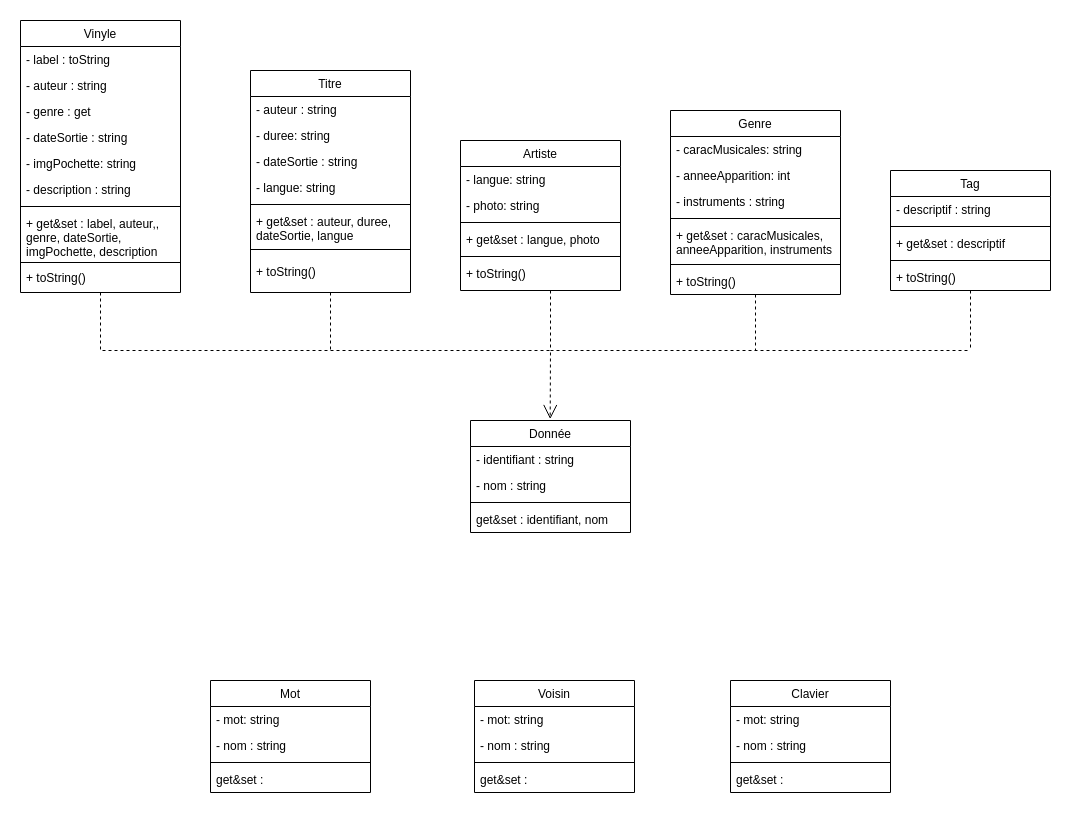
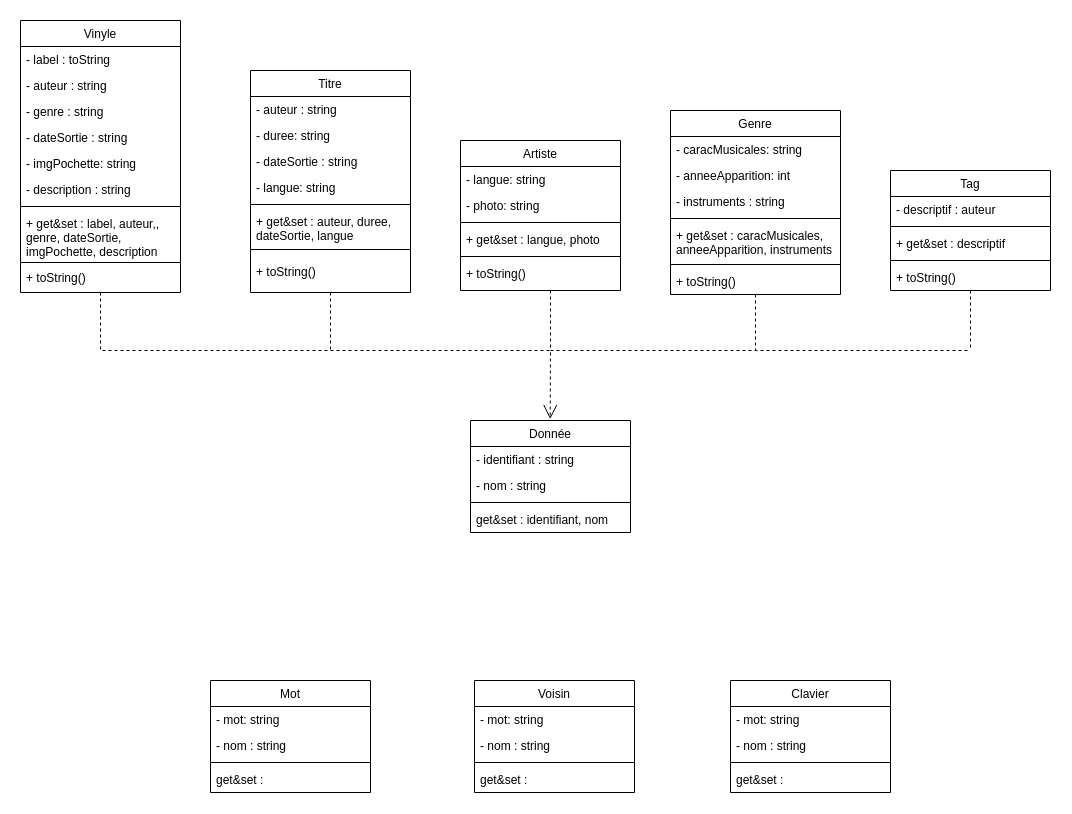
  <mxCell id="0" />
  <mxCell id="1" parent="0" />
  <mxCell id="2" value="Vinyle" style="swimlane;fontStyle=0;align=center;verticalAlign=top;childLayout=stackLayout;horizontal=1;startSize=26;horizontalStack=0;resizeParent=1;resizeLast=0;collapsible=1;marginBottom=0;rounded=0;shadow=0;strokeWidth=1;" vertex="1" parent="1"><mxGeometry x="20" y="20" width="160" height="272" as="geometry"><mxRectangle x="130" y="380" width="160" height="26" as="alternateBounds" /></mxGeometry></mxCell>
  <mxCell id="3" value="- label : toString" style="text;align=left;verticalAlign=top;spacingLeft=4;spacingRight=4;overflow=hidden;rotatable=0;points=[[0,0.5],[1,0.5]];portConstraint=eastwest;" vertex="1" parent="2"><mxGeometry y="26" width="160" height="26" as="geometry" /></mxCell>
  <mxCell id="4" value="- auteur : string" style="text;align=left;verticalAlign=top;spacingLeft=4;spacingRight=4;overflow=hidden;rotatable=0;points=[[0,0.5],[1,0.5]];portConstraint=eastwest;rounded=0;shadow=0;html=0;" vertex="1" parent="2"><mxGeometry y="52" width="160" height="26" as="geometry" /></mxCell>
- <mxCell id="5" value="- genre : get" style="text;align=left;verticalAlign=top;spacingLeft=4;spacingRight=4;overflow=hidden;rotatable=0;points=[[0,0.5],[1,0.5]];portConstraint=eastwest;rounded=0;shadow=0;html=0;" vertex="1" parent="2"><mxGeometry y="78" width="160" height="26" as="geometry" /></mxCell>
+ <mxCell id="5" value="- genre : string" style="text;align=left;verticalAlign=top;spacingLeft=4;spacingRight=4;overflow=hidden;rotatable=0;points=[[0,0.5],[1,0.5]];portConstraint=eastwest;rounded=0;shadow=0;html=0;" vertex="1" parent="2"><mxGeometry y="78" width="160" height="26" as="geometry" /></mxCell>
  <mxCell id="6" value="- dateSortie : string" style="text;align=left;verticalAlign=top;spacingLeft=4;spacingRight=4;overflow=hidden;rotatable=0;points=[[0,0.5],[1,0.5]];portConstraint=eastwest;rounded=0;shadow=0;html=0;" vertex="1" parent="2"><mxGeometry y="104" width="160" height="26" as="geometry" /></mxCell>
  <mxCell id="7" value="- imgPochette: string" style="text;align=left;verticalAlign=top;spacingLeft=4;spacingRight=4;overflow=hidden;rotatable=0;points=[[0,0.5],[1,0.5]];portConstraint=eastwest;rounded=0;shadow=0;html=0;" vertex="1" parent="2"><mxGeometry y="130" width="160" height="26" as="geometry" /></mxCell>
  <mxCell id="8" value="- description : string" style="text;align=left;verticalAlign=top;spacingLeft=4;spacingRight=4;overflow=hidden;rotatable=0;points=[[0,0.5],[1,0.5]];portConstraint=eastwest;rounded=0;shadow=0;html=0;" vertex="1" parent="2"><mxGeometry y="156" width="160" height="26" as="geometry" /></mxCell>
  <mxCell id="9" value="" style="line;html=1;strokeWidth=1;align=left;verticalAlign=middle;spacingTop=-1;spacingLeft=3;spacingRight=3;rotatable=0;labelPosition=right;points=[];portConstraint=eastwest;" vertex="1" parent="2"><mxGeometry y="182" width="160" height="8" as="geometry" /></mxCell>
  <mxCell id="10" value="+ get&amp;set : label, auteur,,&#10;genre, dateSortie,&#10;imgPochette, description&#10;" style="text;align=left;verticalAlign=top;spacingLeft=4;spacingRight=4;overflow=hidden;rotatable=0;points=[[0,0.5],[1,0.5]];portConstraint=eastwest;" vertex="1" parent="2"><mxGeometry y="190" width="160" height="50" as="geometry" /></mxCell>
  <mxCell id="11" value="" style="line;html=1;strokeWidth=1;align=left;verticalAlign=middle;spacingTop=-1;spacingLeft=3;spacingRight=3;rotatable=0;labelPosition=right;points=[];portConstraint=eastwest;" vertex="1" parent="2"><mxGeometry y="240" width="160" height="4" as="geometry" /></mxCell>
  <mxCell id="12" value="+ toString()" style="text;align=left;verticalAlign=top;spacingLeft=4;spacingRight=4;overflow=hidden;rotatable=0;points=[[0,0.5],[1,0.5]];portConstraint=eastwest;" vertex="1" parent="2"><mxGeometry y="244" width="160" height="18" as="geometry" /></mxCell>
  <mxCell id="13" value="Donnée" style="swimlane;fontStyle=0;align=center;verticalAlign=top;childLayout=stackLayout;horizontal=1;startSize=26;horizontalStack=0;resizeParent=1;resizeLast=0;collapsible=1;marginBottom=0;rounded=0;shadow=0;strokeWidth=1;" vertex="1" parent="1"><mxGeometry x="470" y="420" width="160" height="112" as="geometry"><mxRectangle x="230" y="140" width="160" height="26" as="alternateBounds" /></mxGeometry></mxCell>
  <mxCell id="14" value="- identifiant : string" style="text;align=left;verticalAlign=top;spacingLeft=4;spacingRight=4;overflow=hidden;rotatable=0;points=[[0,0.5],[1,0.5]];portConstraint=eastwest;" vertex="1" parent="13"><mxGeometry y="26" width="160" height="26" as="geometry" /></mxCell>
  <mxCell id="15" value="- nom : string" style="text;align=left;verticalAlign=top;spacingLeft=4;spacingRight=4;overflow=hidden;rotatable=0;points=[[0,0.5],[1,0.5]];portConstraint=eastwest;rounded=0;shadow=0;html=0;" vertex="1" parent="13"><mxGeometry y="52" width="160" height="26" as="geometry" /></mxCell>
  <mxCell id="16" value="" style="line;html=1;strokeWidth=1;align=left;verticalAlign=middle;spacingTop=-1;spacingLeft=3;spacingRight=3;rotatable=0;labelPosition=right;points=[];portConstraint=eastwest;" vertex="1" parent="13"><mxGeometry y="78" width="160" height="8" as="geometry" /></mxCell>
  <mxCell id="17" value="get&amp;set : identifiant, nom" style="text;align=left;verticalAlign=top;spacingLeft=4;spacingRight=4;overflow=hidden;rotatable=0;points=[[0,0.5],[1,0.5]];portConstraint=eastwest;" vertex="1" parent="13"><mxGeometry y="86" width="160" height="26" as="geometry" /></mxCell>
  <mxCell id="18" value="" style="endArrow=open;dashed=1;endFill=0;endSize=12;html=1;rounded=0;exitX=0.5;exitY=1;exitDx=0;exitDy=0;entryX=0.498;entryY=-0.013;entryDx=0;entryDy=0;entryPerimeter=0;" edge="1" parent="1" source="2" target="13"><mxGeometry width="160" relative="1" as="geometry"><mxPoint x="90" y="290" as="sourcePoint" /><mxPoint x="550" y="400" as="targetPoint" /><Array as="points"><mxPoint x="100" y="350" /><mxPoint x="550" y="350" /></Array></mxGeometry></mxCell>
  <mxCell id="19" value="Titre" style="swimlane;fontStyle=0;align=center;verticalAlign=top;childLayout=stackLayout;horizontal=1;startSize=26;horizontalStack=0;resizeParent=1;resizeLast=0;collapsible=1;marginBottom=0;rounded=0;shadow=0;strokeWidth=1;" vertex="1" parent="1"><mxGeometry x="250" y="70" width="160" height="222" as="geometry"><mxRectangle x="130" y="380" width="160" height="26" as="alternateBounds" /></mxGeometry></mxCell>
  <mxCell id="20" value="- auteur : string" style="text;align=left;verticalAlign=top;spacingLeft=4;spacingRight=4;overflow=hidden;rotatable=0;points=[[0,0.5],[1,0.5]];portConstraint=eastwest;rounded=0;shadow=0;html=0;" vertex="1" parent="19"><mxGeometry y="26" width="160" height="26" as="geometry" /></mxCell>
  <mxCell id="21" value="- duree: string" style="text;align=left;verticalAlign=top;spacingLeft=4;spacingRight=4;overflow=hidden;rotatable=0;points=[[0,0.5],[1,0.5]];portConstraint=eastwest;rounded=0;shadow=0;html=0;" vertex="1" parent="19"><mxGeometry y="52" width="160" height="26" as="geometry" /></mxCell>
  <mxCell id="22" value="- dateSortie : string" style="text;align=left;verticalAlign=top;spacingLeft=4;spacingRight=4;overflow=hidden;rotatable=0;points=[[0,0.5],[1,0.5]];portConstraint=eastwest;rounded=0;shadow=0;html=0;" vertex="1" parent="19"><mxGeometry y="78" width="160" height="26" as="geometry" /></mxCell>
  <mxCell id="23" value="- langue: string" style="text;align=left;verticalAlign=top;spacingLeft=4;spacingRight=4;overflow=hidden;rotatable=0;points=[[0,0.5],[1,0.5]];portConstraint=eastwest;rounded=0;shadow=0;html=0;" vertex="1" parent="19"><mxGeometry y="104" width="160" height="26" as="geometry" /></mxCell>
  <mxCell id="24" value="" style="line;html=1;strokeWidth=1;align=left;verticalAlign=middle;spacingTop=-1;spacingLeft=3;spacingRight=3;rotatable=0;labelPosition=right;points=[];portConstraint=eastwest;" vertex="1" parent="19"><mxGeometry y="130" width="160" height="8" as="geometry" /></mxCell>
  <mxCell id="25" value="+ get&amp;set : auteur, duree,&#10;dateSortie, langue&#10;" style="text;align=left;verticalAlign=top;spacingLeft=4;spacingRight=4;overflow=hidden;rotatable=0;points=[[0,0.5],[1,0.5]];portConstraint=eastwest;" vertex="1" parent="19"><mxGeometry y="138" width="160" height="32" as="geometry" /></mxCell>
  <mxCell id="26" value="" style="line;html=1;strokeWidth=1;align=left;verticalAlign=middle;spacingTop=-1;spacingLeft=3;spacingRight=3;rotatable=0;labelPosition=right;points=[];portConstraint=eastwest;" vertex="1" parent="19"><mxGeometry y="170" width="160" height="18" as="geometry" /></mxCell>
  <mxCell id="27" value="+ toString()" style="text;align=left;verticalAlign=top;spacingLeft=4;spacingRight=4;overflow=hidden;rotatable=0;points=[[0,0.5],[1,0.5]];portConstraint=eastwest;" vertex="1" parent="19"><mxGeometry y="188" width="160" height="34" as="geometry" /></mxCell>
  <mxCell id="28" value="" style="endArrow=none;dashed=1;html=1;rounded=0;exitX=0.5;exitY=1;exitDx=0;exitDy=0;" edge="1" parent="1" source="19"><mxGeometry width="50" height="50" relative="1" as="geometry"><mxPoint x="334" y="290" as="sourcePoint" /><mxPoint x="330" y="350" as="targetPoint" /></mxGeometry></mxCell>
  <mxCell id="29" value="Artiste" style="swimlane;fontStyle=0;align=center;verticalAlign=top;childLayout=stackLayout;horizontal=1;startSize=26;horizontalStack=0;resizeParent=1;resizeLast=0;collapsible=1;marginBottom=0;rounded=0;shadow=0;strokeWidth=1;" vertex="1" parent="1"><mxGeometry x="460" y="140" width="160" height="150" as="geometry"><mxRectangle x="130" y="380" width="160" height="26" as="alternateBounds" /></mxGeometry></mxCell>
  <mxCell id="30" value="- langue: string" style="text;align=left;verticalAlign=top;spacingLeft=4;spacingRight=4;overflow=hidden;rotatable=0;points=[[0,0.5],[1,0.5]];portConstraint=eastwest;rounded=0;shadow=0;html=0;" vertex="1" parent="29"><mxGeometry y="26" width="160" height="26" as="geometry" /></mxCell>
  <mxCell id="31" value="- photo: string" style="text;align=left;verticalAlign=top;spacingLeft=4;spacingRight=4;overflow=hidden;rotatable=0;points=[[0,0.5],[1,0.5]];portConstraint=eastwest;rounded=0;shadow=0;html=0;" vertex="1" parent="29"><mxGeometry y="52" width="160" height="26" as="geometry" /></mxCell>
  <mxCell id="32" value="" style="line;html=1;strokeWidth=1;align=left;verticalAlign=middle;spacingTop=-1;spacingLeft=3;spacingRight=3;rotatable=0;labelPosition=right;points=[];portConstraint=eastwest;" vertex="1" parent="29"><mxGeometry y="78" width="160" height="8" as="geometry" /></mxCell>
  <mxCell id="33" value="+ get&amp;set : langue, photo" style="text;align=left;verticalAlign=top;spacingLeft=4;spacingRight=4;overflow=hidden;rotatable=0;points=[[0,0.5],[1,0.5]];portConstraint=eastwest;" vertex="1" parent="29"><mxGeometry y="86" width="160" height="26" as="geometry" /></mxCell>
  <mxCell id="34" value="" style="line;html=1;strokeWidth=1;align=left;verticalAlign=middle;spacingTop=-1;spacingLeft=3;spacingRight=3;rotatable=0;labelPosition=right;points=[];portConstraint=eastwest;" vertex="1" parent="29"><mxGeometry y="112" width="160" height="8" as="geometry" /></mxCell>
  <mxCell id="35" value="+ toString()" style="text;align=left;verticalAlign=top;spacingLeft=4;spacingRight=4;overflow=hidden;rotatable=0;points=[[0,0.5],[1,0.5]];portConstraint=eastwest;" vertex="1" parent="29"><mxGeometry y="120" width="160" height="26" as="geometry" /></mxCell>
  <mxCell id="36" value="Genre" style="swimlane;fontStyle=0;align=center;verticalAlign=top;childLayout=stackLayout;horizontal=1;startSize=26;horizontalStack=0;resizeParent=1;resizeLast=0;collapsible=1;marginBottom=0;rounded=0;shadow=0;strokeWidth=1;" vertex="1" parent="1"><mxGeometry x="670" y="110" width="170" height="184" as="geometry"><mxRectangle x="130" y="380" width="160" height="26" as="alternateBounds" /></mxGeometry></mxCell>
  <mxCell id="37" value="- caracMusicales: string" style="text;align=left;verticalAlign=top;spacingLeft=4;spacingRight=4;overflow=hidden;rotatable=0;points=[[0,0.5],[1,0.5]];portConstraint=eastwest;" vertex="1" parent="36"><mxGeometry y="26" width="170" height="26" as="geometry" /></mxCell>
  <mxCell id="38" value="- anneeApparition: int" style="text;align=left;verticalAlign=top;spacingLeft=4;spacingRight=4;overflow=hidden;rotatable=0;points=[[0,0.5],[1,0.5]];portConstraint=eastwest;rounded=0;shadow=0;html=0;" vertex="1" parent="36"><mxGeometry y="52" width="170" height="26" as="geometry" /></mxCell>
  <mxCell id="39" value="- instruments : string" style="text;align=left;verticalAlign=top;spacingLeft=4;spacingRight=4;overflow=hidden;rotatable=0;points=[[0,0.5],[1,0.5]];portConstraint=eastwest;rounded=0;shadow=0;html=0;" vertex="1" parent="36"><mxGeometry y="78" width="170" height="26" as="geometry" /></mxCell>
  <mxCell id="40" value="" style="line;html=1;strokeWidth=1;align=left;verticalAlign=middle;spacingTop=-1;spacingLeft=3;spacingRight=3;rotatable=0;labelPosition=right;points=[];portConstraint=eastwest;" vertex="1" parent="36"><mxGeometry y="104" width="170" height="8" as="geometry" /></mxCell>
  <mxCell id="41" value="+ get&amp;set : caracMusicales,&#10;anneeApparition, instruments&#10;" style="text;align=left;verticalAlign=top;spacingLeft=4;spacingRight=4;overflow=hidden;rotatable=0;points=[[0,0.5],[1,0.5]];portConstraint=eastwest;" vertex="1" parent="36"><mxGeometry y="112" width="170" height="38" as="geometry" /></mxCell>
  <mxCell id="42" value="" style="line;html=1;strokeWidth=1;align=left;verticalAlign=middle;spacingTop=-1;spacingLeft=3;spacingRight=3;rotatable=0;labelPosition=right;points=[];portConstraint=eastwest;" vertex="1" parent="36"><mxGeometry y="150" width="170" height="8" as="geometry" /></mxCell>
  <mxCell id="43" value="+ toString()" style="text;align=left;verticalAlign=top;spacingLeft=4;spacingRight=4;overflow=hidden;rotatable=0;points=[[0,0.5],[1,0.5]];portConstraint=eastwest;" vertex="1" parent="36"><mxGeometry y="158" width="170" height="26" as="geometry" /></mxCell>
  <mxCell id="44" value="Tag" style="swimlane;fontStyle=0;align=center;verticalAlign=top;childLayout=stackLayout;horizontal=1;startSize=26;horizontalStack=0;resizeParent=1;resizeLast=0;collapsible=1;marginBottom=0;rounded=0;shadow=0;strokeWidth=1;" vertex="1" parent="1"><mxGeometry x="890" y="170" width="160" height="120" as="geometry"><mxRectangle x="130" y="380" width="160" height="26" as="alternateBounds" /></mxGeometry></mxCell>
- <mxCell id="45" value="- descriptif : string" style="text;align=left;verticalAlign=top;spacingLeft=4;spacingRight=4;overflow=hidden;rotatable=0;points=[[0,0.5],[1,0.5]];portConstraint=eastwest;" vertex="1" parent="44"><mxGeometry y="26" width="160" height="26" as="geometry" /></mxCell>
+ <mxCell id="45" value="- descriptif : auteur" style="text;align=left;verticalAlign=top;spacingLeft=4;spacingRight=4;overflow=hidden;rotatable=0;points=[[0,0.5],[1,0.5]];portConstraint=eastwest;" vertex="1" parent="44"><mxGeometry y="26" width="160" height="26" as="geometry" /></mxCell>
  <mxCell id="46" value="" style="line;html=1;strokeWidth=1;align=left;verticalAlign=middle;spacingTop=-1;spacingLeft=3;spacingRight=3;rotatable=0;labelPosition=right;points=[];portConstraint=eastwest;" vertex="1" parent="44"><mxGeometry y="52" width="160" height="8" as="geometry" /></mxCell>
  <mxCell id="47" value="+ get&amp;set : descriptif" style="text;align=left;verticalAlign=top;spacingLeft=4;spacingRight=4;overflow=hidden;rotatable=0;points=[[0,0.5],[1,0.5]];portConstraint=eastwest;" vertex="1" parent="44"><mxGeometry y="60" width="160" height="26" as="geometry" /></mxCell>
  <mxCell id="48" value="" style="line;html=1;strokeWidth=1;align=left;verticalAlign=middle;spacingTop=-1;spacingLeft=3;spacingRight=3;rotatable=0;labelPosition=right;points=[];portConstraint=eastwest;" vertex="1" parent="44"><mxGeometry y="86" width="160" height="8" as="geometry" /></mxCell>
  <mxCell id="49" value="+ toString()" style="text;align=left;verticalAlign=top;spacingLeft=4;spacingRight=4;overflow=hidden;rotatable=0;points=[[0,0.5],[1,0.5]];portConstraint=eastwest;" vertex="1" parent="44"><mxGeometry y="94" width="160" height="26" as="geometry" /></mxCell>
  <mxCell id="50" value="" style="endArrow=none;dashed=1;html=1;rounded=0;" edge="1" parent="1"><mxGeometry width="50" height="50" relative="1" as="geometry"><mxPoint x="550" y="290" as="sourcePoint" /><mxPoint x="550" y="350" as="targetPoint" /></mxGeometry></mxCell>
  <mxCell id="51" value="" style="endArrow=none;dashed=1;html=1;rounded=0;exitX=0.5;exitY=1;exitDx=0;exitDy=0;" edge="1" parent="1" source="36"><mxGeometry width="50" height="50" relative="1" as="geometry"><mxPoint x="749.71" y="290" as="sourcePoint" /><mxPoint x="755" y="350" as="targetPoint" /></mxGeometry></mxCell>
  <mxCell id="52" value="" style="endArrow=none;dashed=1;html=1;rounded=0;exitX=0.5;exitY=1;exitDx=0;exitDy=0;" edge="1" parent="1" source="44"><mxGeometry width="50" height="50" relative="1" as="geometry"><mxPoint x="970" y="290" as="sourcePoint" /><mxPoint x="970" y="350" as="targetPoint" /></mxGeometry></mxCell>
  <mxCell id="53" value="" style="endArrow=none;dashed=1;html=1;rounded=0;" edge="1" parent="1"><mxGeometry width="50" height="50" relative="1" as="geometry"><mxPoint x="550" y="350" as="sourcePoint" /><mxPoint x="970" y="350" as="targetPoint" /></mxGeometry></mxCell>
  <mxCell id="54" value="Mot" style="swimlane;fontStyle=0;align=center;verticalAlign=top;childLayout=stackLayout;horizontal=1;startSize=26;horizontalStack=0;resizeParent=1;resizeLast=0;collapsible=1;marginBottom=0;rounded=0;shadow=0;strokeWidth=1;" vertex="1" parent="1"><mxGeometry x="210" y="680" width="160" height="112" as="geometry"><mxRectangle x="230" y="140" width="160" height="26" as="alternateBounds" /></mxGeometry></mxCell>
  <mxCell id="55" value="- mot: string" style="text;align=left;verticalAlign=top;spacingLeft=4;spacingRight=4;overflow=hidden;rotatable=0;points=[[0,0.5],[1,0.5]];portConstraint=eastwest;" vertex="1" parent="54"><mxGeometry y="26" width="160" height="26" as="geometry" /></mxCell>
  <mxCell id="56" value="- nom : string" style="text;align=left;verticalAlign=top;spacingLeft=4;spacingRight=4;overflow=hidden;rotatable=0;points=[[0,0.5],[1,0.5]];portConstraint=eastwest;rounded=0;shadow=0;html=0;" vertex="1" parent="54"><mxGeometry y="52" width="160" height="26" as="geometry" /></mxCell>
  <mxCell id="57" value="" style="line;html=1;strokeWidth=1;align=left;verticalAlign=middle;spacingTop=-1;spacingLeft=3;spacingRight=3;rotatable=0;labelPosition=right;points=[];portConstraint=eastwest;" vertex="1" parent="54"><mxGeometry y="78" width="160" height="8" as="geometry" /></mxCell>
  <mxCell id="58" value="get&amp;set :" style="text;align=left;verticalAlign=top;spacingLeft=4;spacingRight=4;overflow=hidden;rotatable=0;points=[[0,0.5],[1,0.5]];portConstraint=eastwest;" vertex="1" parent="54"><mxGeometry y="86" width="160" height="26" as="geometry" /></mxCell>
  <mxCell id="59" value="Voisin" style="swimlane;fontStyle=0;align=center;verticalAlign=top;childLayout=stackLayout;horizontal=1;startSize=26;horizontalStack=0;resizeParent=1;resizeLast=0;collapsible=1;marginBottom=0;rounded=0;shadow=0;strokeWidth=1;" vertex="1" parent="1"><mxGeometry x="474" y="680" width="160" height="112" as="geometry"><mxRectangle x="230" y="140" width="160" height="26" as="alternateBounds" /></mxGeometry></mxCell>
  <mxCell id="60" value="- mot: string" style="text;align=left;verticalAlign=top;spacingLeft=4;spacingRight=4;overflow=hidden;rotatable=0;points=[[0,0.5],[1,0.5]];portConstraint=eastwest;" vertex="1" parent="59"><mxGeometry y="26" width="160" height="26" as="geometry" /></mxCell>
  <mxCell id="61" value="- nom : string" style="text;align=left;verticalAlign=top;spacingLeft=4;spacingRight=4;overflow=hidden;rotatable=0;points=[[0,0.5],[1,0.5]];portConstraint=eastwest;rounded=0;shadow=0;html=0;" vertex="1" parent="59"><mxGeometry y="52" width="160" height="26" as="geometry" /></mxCell>
  <mxCell id="62" value="" style="line;html=1;strokeWidth=1;align=left;verticalAlign=middle;spacingTop=-1;spacingLeft=3;spacingRight=3;rotatable=0;labelPosition=right;points=[];portConstraint=eastwest;" vertex="1" parent="59"><mxGeometry y="78" width="160" height="8" as="geometry" /></mxCell>
  <mxCell id="63" value="get&amp;set :" style="text;align=left;verticalAlign=top;spacingLeft=4;spacingRight=4;overflow=hidden;rotatable=0;points=[[0,0.5],[1,0.5]];portConstraint=eastwest;" vertex="1" parent="59"><mxGeometry y="86" width="160" height="26" as="geometry" /></mxCell>
  <mxCell id="64" value="Clavier" style="swimlane;fontStyle=0;align=center;verticalAlign=top;childLayout=stackLayout;horizontal=1;startSize=26;horizontalStack=0;resizeParent=1;resizeLast=0;collapsible=1;marginBottom=0;rounded=0;shadow=0;strokeWidth=1;" vertex="1" parent="1"><mxGeometry x="730" y="680" width="160" height="112" as="geometry"><mxRectangle x="230" y="140" width="160" height="26" as="alternateBounds" /></mxGeometry></mxCell>
  <mxCell id="65" value="- mot: string" style="text;align=left;verticalAlign=top;spacingLeft=4;spacingRight=4;overflow=hidden;rotatable=0;points=[[0,0.5],[1,0.5]];portConstraint=eastwest;" vertex="1" parent="64"><mxGeometry y="26" width="160" height="26" as="geometry" /></mxCell>
  <mxCell id="66" value="- nom : string" style="text;align=left;verticalAlign=top;spacingLeft=4;spacingRight=4;overflow=hidden;rotatable=0;points=[[0,0.5],[1,0.5]];portConstraint=eastwest;rounded=0;shadow=0;html=0;" vertex="1" parent="64"><mxGeometry y="52" width="160" height="26" as="geometry" /></mxCell>
  <mxCell id="67" value="" style="line;html=1;strokeWidth=1;align=left;verticalAlign=middle;spacingTop=-1;spacingLeft=3;spacingRight=3;rotatable=0;labelPosition=right;points=[];portConstraint=eastwest;" vertex="1" parent="64"><mxGeometry y="78" width="160" height="8" as="geometry" /></mxCell>
  <mxCell id="68" value="get&amp;set :" style="text;align=left;verticalAlign=top;spacingLeft=4;spacingRight=4;overflow=hidden;rotatable=0;points=[[0,0.5],[1,0.5]];portConstraint=eastwest;" vertex="1" parent="64"><mxGeometry y="86" width="160" height="26" as="geometry" /></mxCell>
